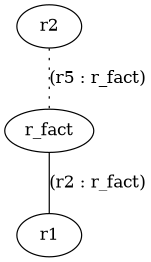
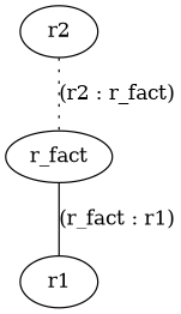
  graph {
    n1 [label=r_fact]
    n2 [label=r1]
    n3 [label=r2]
-   n1 -- n2 [label="(r2 : r_fact)" style=solid]
-   n3 -- n1 [label="(r5 : r_fact)" style=dotted]
+   n1 -- n2 [label="(r_fact : r1)" style=solid]
+   n3 -- n1 [label="(r2 : r_fact)" style=dotted]
  }
